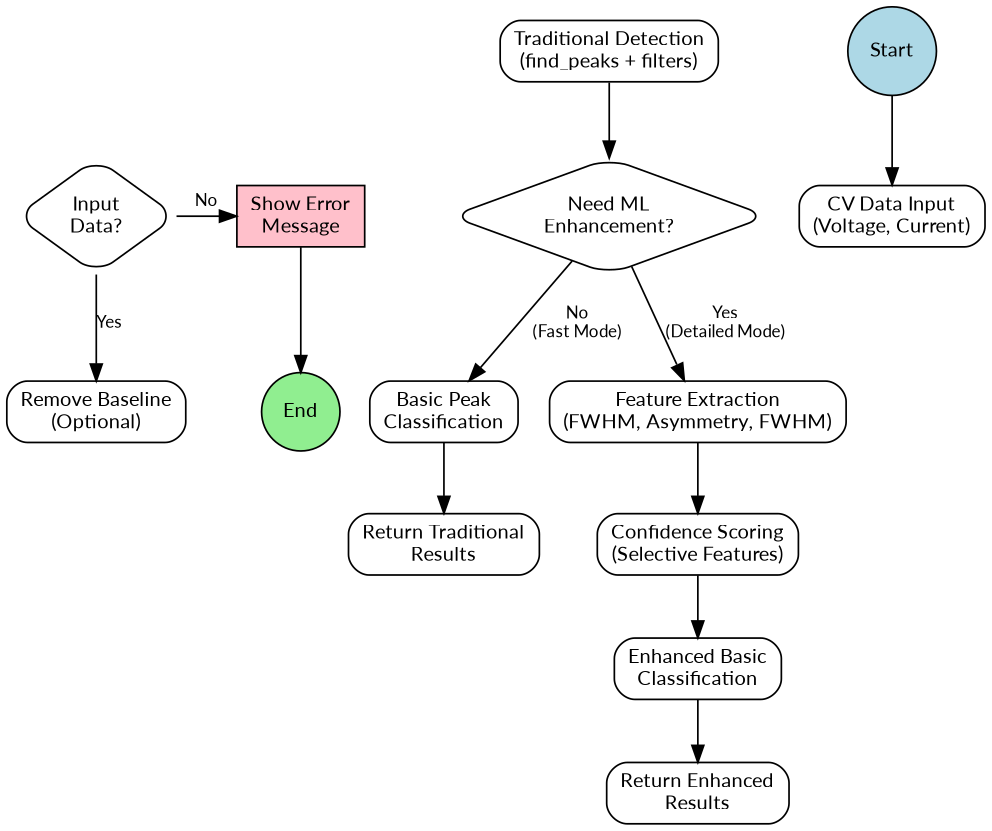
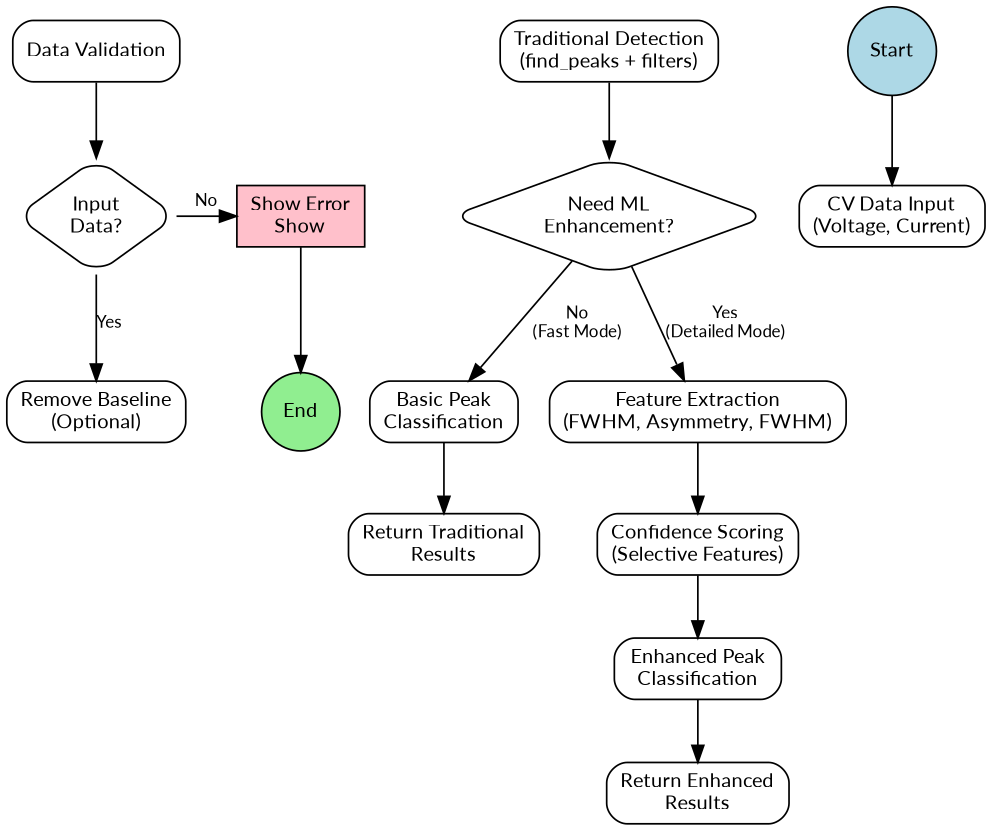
  digraph {
    fontname=Lato
    rankdir=TB
    node [fontname=Lato fontsize=12 shape=box style=rounded]
    edge [fontname=Lato fontsize=10]
    n1 [label="Input\nData?" shape=diamond]
-   n2 [fillcolor=pink label="Show Error\nMessage" style=filled]
+   n2 [fillcolor=pink label="Show Error\nShow" style=filled]
    n3 [label="Basic Peak\nClassification"]
    n4 [label="Feature Extraction\n(FWHM, Asymmetry, FWHM)"]
    n5 [label="Remove Baseline\n(Optional)"]
    n6 [fillcolor=lightgreen label=End shape=circle style=filled]
    n7 [label="Return Traditional\nResults"]
    n8 [label="Confidence Scoring\n(Selective Features)"]
    n9 [fillcolor=lightblue label=Start shape=circle style=filled]
    n10 [label="CV Data Input\n(Voltage, Current)"]
+   n11 [label="Data Validation"]
    n12 [label="Traditional Detection\n(find_peaks + filters)"]
    n13 [label="Need ML\nEnhancement?" shape=diamond]
-   n14 [label="Enhanced Basic\nClassification"]
+   n14 [label="Enhanced Peak\nClassification"]
    n15 [label="Return Enhanced\nResults"]
    subgraph sub_1 {
      rank=same
      n1
      n2
    }
    subgraph sub_2 {
      rank=same
      n3
      n4
    }
    n1 -> n2 [label=No]
    n1 -> n5 [label=Yes]
    n2 -> n6
    n3 -> n7
    n4 -> n8
    n8 -> n14
    n9 -> n10
+   n11 -> n1
    n12 -> n13
    n13 -> n3 [label="No\n(Fast Mode)"]
    n13 -> n4 [label="Yes\n(Detailed Mode)"]
    n14 -> n15
  }
